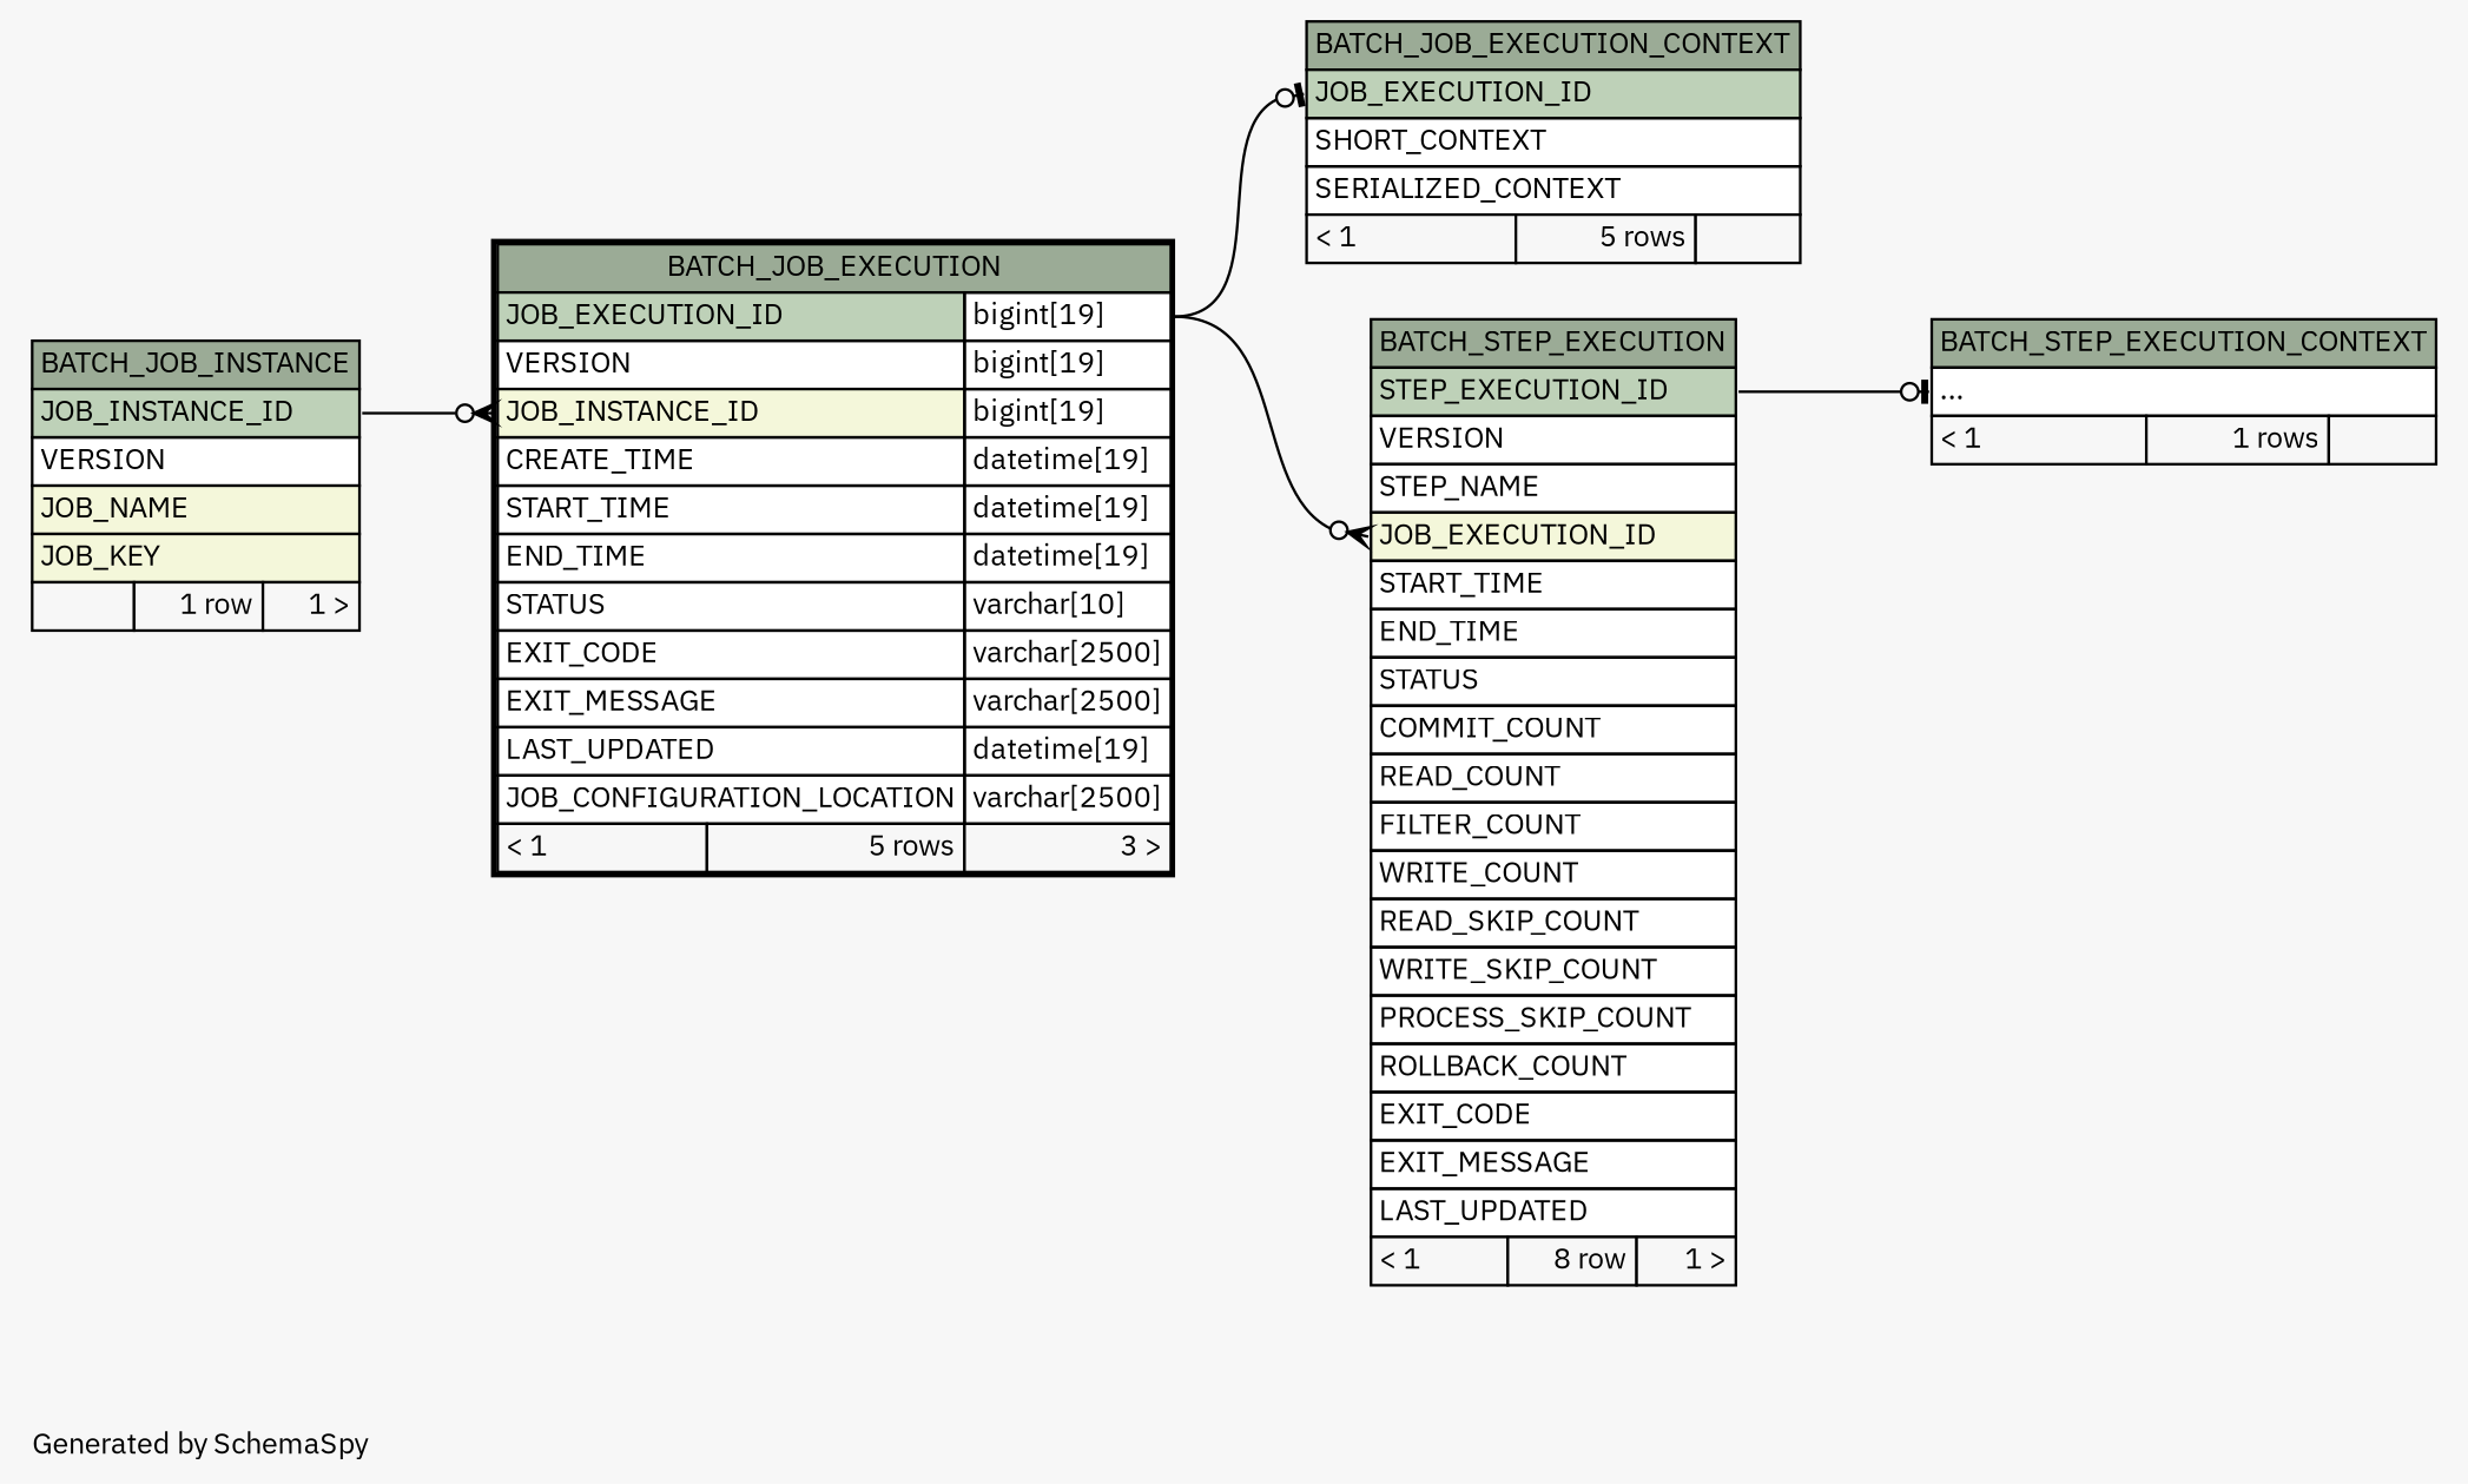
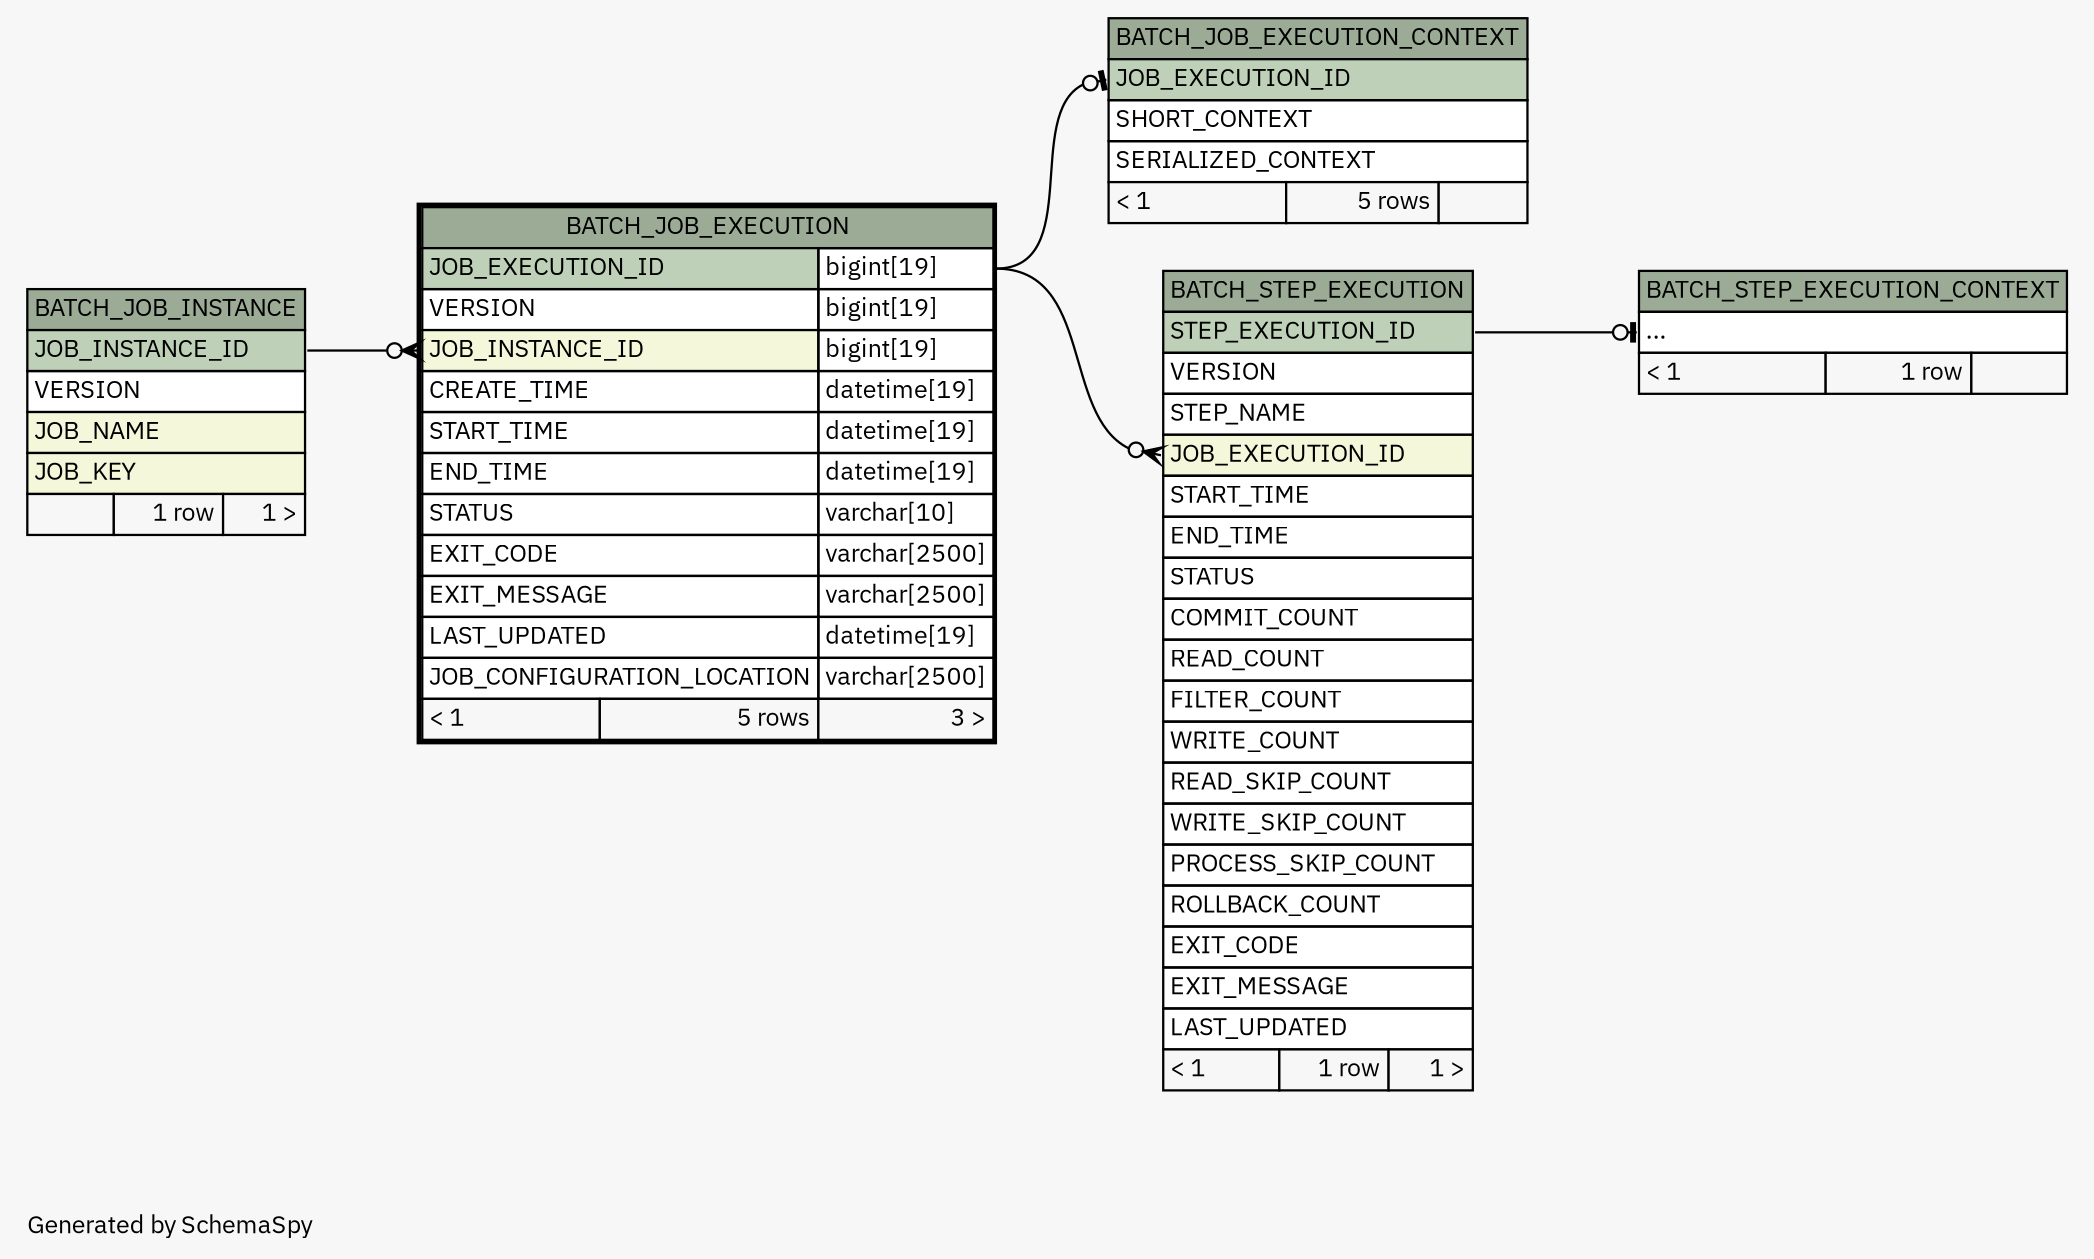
  digraph {
    bgcolor="#f7f7f7"
    fontname="IBM Plex Sans"
    fontsize=11
    label="\nGenerated by SchemaSpy"
    labeljust=l
    nodesep=0.18
    rankdir=RL
    ranksep=0.46
    node [fontname="IBM Plex Sans" fontsize=11 shape=plaintext]
    edge [arrowhead=none arrowsize=0.8 arrowtail=crowodot dir=back fontname="IBM Plex Sans" headport="JOB_EXECUTION_ID.type:e" tailport="JOB_EXECUTION_ID:w"]
    n1 [label=<     <TABLE BORDER="2" CELLBORDER="1" CELLSPACING="0" BGCOLOR="#ffffff">       <TR><TD COLSPAN="3" BGCOLOR="#9bab96" ALIGN="CENTER">BATCH_JOB_EXECUTION</TD></TR>       <TR><TD PORT="JOB_EXECUTION_ID" COLSPAN="2" BGCOLOR="#bed1b8" ALIGN="LEFT">JOB_EXECUTION_ID</TD><TD PORT="JOB_EXECUTION_ID.type" ALIGN="LEFT">bigint[19]</TD></TR>       <TR><TD PORT="VERSION" COLSPAN="2" ALIGN="LEFT">VERSION</TD><TD PORT="VERSION.type" ALIGN="LEFT">bigint[19]</TD></TR>       <TR><TD PORT="JOB_INSTANCE_ID" COLSPAN="2" BGCOLOR="#f4f7da" ALIGN="LEFT">JOB_INSTANCE_ID</TD><TD PORT="JOB_INSTANCE_ID.type" ALIGN="LEFT">bigint[19]</TD></TR>       <TR><TD PORT="CREATE_TIME" COLSPAN="2" ALIGN="LEFT">CREATE_TIME</TD><TD PORT="CREATE_TIME.type" ALIGN="LEFT">datetime[19]</TD></TR>       <TR><TD PORT="START_TIME" COLSPAN="2" ALIGN="LEFT">START_TIME</TD><TD PORT="START_TIME.type" ALIGN="LEFT">datetime[19]</TD></TR>       <TR><TD PORT="END_TIME" COLSPAN="2" ALIGN="LEFT">END_TIME</TD><TD PORT="END_TIME.type" ALIGN="LEFT">datetime[19]</TD></TR>       <TR><TD PORT="STATUS" COLSPAN="2" ALIGN="LEFT">STATUS</TD><TD PORT="STATUS.type" ALIGN="LEFT">varchar[10]</TD></TR>       <TR><TD PORT="EXIT_CODE" COLSPAN="2" ALIGN="LEFT">EXIT_CODE</TD><TD PORT="EXIT_CODE.type" ALIGN="LEFT">varchar[2500]</TD></TR>       <TR><TD PORT="EXIT_MESSAGE" COLSPAN="2" ALIGN="LEFT">EXIT_MESSAGE</TD><TD PORT="EXIT_MESSAGE.type" ALIGN="LEFT">varchar[2500]</TD></TR>       <TR><TD PORT="LAST_UPDATED" COLSPAN="2" ALIGN="LEFT">LAST_UPDATED</TD><TD PORT="LAST_UPDATED.type" ALIGN="LEFT">datetime[19]</TD></TR>       <TR><TD PORT="JOB_CONFIGURATION_LOCATION" COLSPAN="2" ALIGN="LEFT">JOB_CONFIGURATION_LOCATION</TD><TD PORT="JOB_CONFIGURATION_LOCATION.type" ALIGN="LEFT">varchar[2500]</TD></TR>       <TR><TD ALIGN="LEFT" BGCOLOR="#f7f7f7">&lt; 1</TD><TD ALIGN="RIGHT" BGCOLOR="#f7f7f7">5 rows</TD><TD ALIGN="RIGHT" BGCOLOR="#f7f7f7">3 &gt;</TD></TR>     </TABLE>>]
    n2 [label=<     <TABLE BORDER="0" CELLBORDER="1" CELLSPACING="0" BGCOLOR="#ffffff">       <TR><TD COLSPAN="3" BGCOLOR="#9bab96" ALIGN="CENTER">BATCH_JOB_INSTANCE</TD></TR>       <TR><TD PORT="JOB_INSTANCE_ID" COLSPAN="3" BGCOLOR="#bed1b8" ALIGN="LEFT">JOB_INSTANCE_ID</TD></TR>       <TR><TD PORT="VERSION" COLSPAN="3" ALIGN="LEFT">VERSION</TD></TR>       <TR><TD PORT="JOB_NAME" COLSPAN="3" BGCOLOR="#f4f7da" ALIGN="LEFT">JOB_NAME</TD></TR>       <TR><TD PORT="JOB_KEY" COLSPAN="3" BGCOLOR="#f4f7da" ALIGN="LEFT">JOB_KEY</TD></TR>       <TR><TD ALIGN="LEFT" BGCOLOR="#f7f7f7">  </TD><TD ALIGN="RIGHT" BGCOLOR="#f7f7f7">1 row</TD><TD ALIGN="RIGHT" BGCOLOR="#f7f7f7">1 &gt;</TD></TR>     </TABLE>>]
    n3 [label=<     <TABLE BORDER="0" CELLBORDER="1" CELLSPACING="0" BGCOLOR="#ffffff">       <TR><TD COLSPAN="3" BGCOLOR="#9bab96" ALIGN="CENTER">BATCH_JOB_EXECUTION_CONTEXT</TD></TR>       <TR><TD PORT="JOB_EXECUTION_ID" COLSPAN="3" BGCOLOR="#bed1b8" ALIGN="LEFT">JOB_EXECUTION_ID</TD></TR>       <TR><TD PORT="SHORT_CONTEXT" COLSPAN="3" ALIGN="LEFT">SHORT_CONTEXT</TD></TR>       <TR><TD PORT="SERIALIZED_CONTEXT" COLSPAN="3" ALIGN="LEFT">SERIALIZED_CONTEXT</TD></TR>       <TR><TD ALIGN="LEFT" BGCOLOR="#f7f7f7">&lt; 1</TD><TD ALIGN="RIGHT" BGCOLOR="#f7f7f7">5 rows</TD><TD ALIGN="RIGHT" BGCOLOR="#f7f7f7">  </TD></TR>     </TABLE>>]
-   n4 [label=<     <TABLE BORDER="0" CELLBORDER="1" CELLSPACING="0" BGCOLOR="#ffffff">       <TR><TD COLSPAN="3" BGCOLOR="#9bab96" ALIGN="CENTER">BATCH_STEP_EXECUTION</TD></TR>       <TR><TD PORT="STEP_EXECUTION_ID" COLSPAN="3" BGCOLOR="#bed1b8" ALIGN="LEFT">STEP_EXECUTION_ID</TD></TR>       <TR><TD PORT="VERSION" COLSPAN="3" ALIGN="LEFT">VERSION</TD></TR>       <TR><TD PORT="STEP_NAME" COLSPAN="3" ALIGN="LEFT">STEP_NAME</TD></TR>       <TR><TD PORT="JOB_EXECUTION_ID" COLSPAN="3" BGCOLOR="#f4f7da" ALIGN="LEFT">JOB_EXECUTION_ID</TD></TR>       <TR><TD PORT="START_TIME" COLSPAN="3" ALIGN="LEFT">START_TIME</TD></TR>       <TR><TD PORT="END_TIME" COLSPAN="3" ALIGN="LEFT">END_TIME</TD></TR>       <TR><TD PORT="STATUS" COLSPAN="3" ALIGN="LEFT">STATUS</TD></TR>       <TR><TD PORT="COMMIT_COUNT" COLSPAN="3" ALIGN="LEFT">COMMIT_COUNT</TD></TR>       <TR><TD PORT="READ_COUNT" COLSPAN="3" ALIGN="LEFT">READ_COUNT</TD></TR>       <TR><TD PORT="FILTER_COUNT" COLSPAN="3" ALIGN="LEFT">FILTER_COUNT</TD></TR>       <TR><TD PORT="WRITE_COUNT" COLSPAN="3" ALIGN="LEFT">WRITE_COUNT</TD></TR>       <TR><TD PORT="READ_SKIP_COUNT" COLSPAN="3" ALIGN="LEFT">READ_SKIP_COUNT</TD></TR>       <TR><TD PORT="WRITE_SKIP_COUNT" COLSPAN="3" ALIGN="LEFT">WRITE_SKIP_COUNT</TD></TR>       <TR><TD PORT="PROCESS_SKIP_COUNT" COLSPAN="3" ALIGN="LEFT">PROCESS_SKIP_COUNT</TD></TR>       <TR><TD PORT="ROLLBACK_COUNT" COLSPAN="3" ALIGN="LEFT">ROLLBACK_COUNT</TD></TR>       <TR><TD PORT="EXIT_CODE" COLSPAN="3" ALIGN="LEFT">EXIT_CODE</TD></TR>       <TR><TD PORT="EXIT_MESSAGE" COLSPAN="3" ALIGN="LEFT">EXIT_MESSAGE</TD></TR>       <TR><TD PORT="LAST_UPDATED" COLSPAN="3" ALIGN="LEFT">LAST_UPDATED</TD></TR>       <TR><TD ALIGN="LEFT" BGCOLOR="#f7f7f7">&lt; 1</TD><TD ALIGN="RIGHT" BGCOLOR="#f7f7f7">8 row</TD><TD ALIGN="RIGHT" BGCOLOR="#f7f7f7">1 &gt;</TD></TR>     </TABLE>>]
-   n5 [label=<     <TABLE BORDER="0" CELLBORDER="1" CELLSPACING="0" BGCOLOR="#ffffff">       <TR><TD COLSPAN="3" BGCOLOR="#9bab96" ALIGN="CENTER">BATCH_STEP_EXECUTION_CONTEXT</TD></TR>       <TR><TD PORT="elipses" COLSPAN="3" ALIGN="LEFT">...</TD></TR>       <TR><TD ALIGN="LEFT" BGCOLOR="#f7f7f7">&lt; 1</TD><TD ALIGN="RIGHT" BGCOLOR="#f7f7f7">1 rows</TD><TD ALIGN="RIGHT" BGCOLOR="#f7f7f7">  </TD></TR>     </TABLE>>]
+   n4 [label=<     <TABLE BORDER="0" CELLBORDER="1" CELLSPACING="0" BGCOLOR="#ffffff">       <TR><TD COLSPAN="3" BGCOLOR="#9bab96" ALIGN="CENTER">BATCH_STEP_EXECUTION</TD></TR>       <TR><TD PORT="STEP_EXECUTION_ID" COLSPAN="3" BGCOLOR="#bed1b8" ALIGN="LEFT">STEP_EXECUTION_ID</TD></TR>       <TR><TD PORT="VERSION" COLSPAN="3" ALIGN="LEFT">VERSION</TD></TR>       <TR><TD PORT="STEP_NAME" COLSPAN="3" ALIGN="LEFT">STEP_NAME</TD></TR>       <TR><TD PORT="JOB_EXECUTION_ID" COLSPAN="3" BGCOLOR="#f4f7da" ALIGN="LEFT">JOB_EXECUTION_ID</TD></TR>       <TR><TD PORT="START_TIME" COLSPAN="3" ALIGN="LEFT">START_TIME</TD></TR>       <TR><TD PORT="END_TIME" COLSPAN="3" ALIGN="LEFT">END_TIME</TD></TR>       <TR><TD PORT="STATUS" COLSPAN="3" ALIGN="LEFT">STATUS</TD></TR>       <TR><TD PORT="COMMIT_COUNT" COLSPAN="3" ALIGN="LEFT">COMMIT_COUNT</TD></TR>       <TR><TD PORT="READ_COUNT" COLSPAN="3" ALIGN="LEFT">READ_COUNT</TD></TR>       <TR><TD PORT="FILTER_COUNT" COLSPAN="3" ALIGN="LEFT">FILTER_COUNT</TD></TR>       <TR><TD PORT="WRITE_COUNT" COLSPAN="3" ALIGN="LEFT">WRITE_COUNT</TD></TR>       <TR><TD PORT="READ_SKIP_COUNT" COLSPAN="3" ALIGN="LEFT">READ_SKIP_COUNT</TD></TR>       <TR><TD PORT="WRITE_SKIP_COUNT" COLSPAN="3" ALIGN="LEFT">WRITE_SKIP_COUNT</TD></TR>       <TR><TD PORT="PROCESS_SKIP_COUNT" COLSPAN="3" ALIGN="LEFT">PROCESS_SKIP_COUNT</TD></TR>       <TR><TD PORT="ROLLBACK_COUNT" COLSPAN="3" ALIGN="LEFT">ROLLBACK_COUNT</TD></TR>       <TR><TD PORT="EXIT_CODE" COLSPAN="3" ALIGN="LEFT">EXIT_CODE</TD></TR>       <TR><TD PORT="EXIT_MESSAGE" COLSPAN="3" ALIGN="LEFT">EXIT_MESSAGE</TD></TR>       <TR><TD PORT="LAST_UPDATED" COLSPAN="3" ALIGN="LEFT">LAST_UPDATED</TD></TR>       <TR><TD ALIGN="LEFT" BGCOLOR="#f7f7f7">&lt; 1</TD><TD ALIGN="RIGHT" BGCOLOR="#f7f7f7">1 row</TD><TD ALIGN="RIGHT" BGCOLOR="#f7f7f7">1 &gt;</TD></TR>     </TABLE>>]
+   n5 [label=<     <TABLE BORDER="0" CELLBORDER="1" CELLSPACING="0" BGCOLOR="#ffffff">       <TR><TD COLSPAN="3" BGCOLOR="#9bab96" ALIGN="CENTER">BATCH_STEP_EXECUTION_CONTEXT</TD></TR>       <TR><TD PORT="elipses" COLSPAN="3" ALIGN="LEFT">...</TD></TR>       <TR><TD ALIGN="LEFT" BGCOLOR="#f7f7f7">&lt; 1</TD><TD ALIGN="RIGHT" BGCOLOR="#f7f7f7">1 row</TD><TD ALIGN="RIGHT" BGCOLOR="#f7f7f7">  </TD></TR>     </TABLE>>]
    n1 -> n2 [headport="JOB_INSTANCE_ID:e" tailport="JOB_INSTANCE_ID:w"]
    n3 -> n1 [arrowtail=teeodot]
    n4 -> n1
    n5 -> n4 [arrowtail=teeodot headport="STEP_EXECUTION_ID:e" tailport="elipses:w"]
  }
